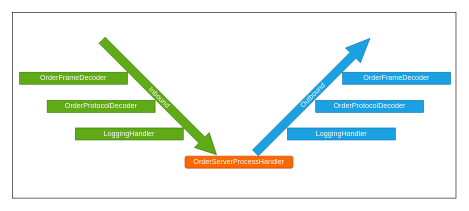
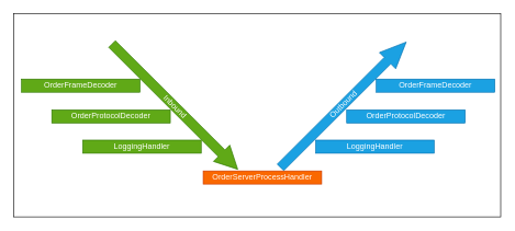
  <mxCell id="0" />
  <mxCell id="1" parent="0" />
  <mxCell id="2" value="" style="rounded=0;whiteSpace=wrap;html=1;align=center;" vertex="1" parent="1"><mxGeometry x="20" y="20" width="740" height="310" as="geometry" /></mxCell>
- <mxCell id="3" value="OrderServerProcessHandler" style="whiteSpace=wrap;html=1;align=center;fillColor=#fa6800;strokeColor=#C73500;fontColor=#ffffff;rounded=1;" vertex="1" parent="1"><mxGeometry x="308" y="260" width="180" height="20" as="geometry" /></mxCell>
+ <mxCell id="3" value="OrderServerProcessHandler" style="rounded=0;whiteSpace=wrap;html=1;align=center;fillColor=#fa6800;strokeColor=#C73500;fontColor=#ffffff;" vertex="1" parent="1"><mxGeometry x="308" y="260" width="180" height="20" as="geometry" /></mxCell>
  <mxCell id="4" value="Inbound" style="html=1;shadow=0;dashed=0;align=center;verticalAlign=middle;shape=mxgraph.arrows2.arrow;dy=0.59;dx=34.65;notch=0;rotation=45;fillColor=#60a917;strokeColor=#2D7600;fontColor=#ffffff;" vertex="1" parent="1"><mxGeometry x="130" y="144.58" width="270" height="35" as="geometry" /></mxCell>
  <mxCell id="5" value="Outbound" style="html=1;shadow=0;dashed=0;align=center;verticalAlign=middle;shape=mxgraph.arrows2.arrow;dy=0.6;dx=40;notch=0;rotation=-45;fillColor=#1ba1e2;strokeColor=#006EAF;fontColor=#ffffff;" vertex="1" parent="1"><mxGeometry x="385.92" y="141.58" width="270" height="35" as="geometry" /></mxCell>
  <mxCell id="6" value="OrderFrameDecoder" style="rounded=0;whiteSpace=wrap;html=1;align=center;fillColor=#60a917;strokeColor=#2D7600;fontColor=#ffffff;" vertex="1" parent="1"><mxGeometry x="32" y="120" width="180" height="20" as="geometry" /></mxCell>
  <mxCell id="7" value="OrderProtocolDecoder" style="rounded=0;whiteSpace=wrap;html=1;align=center;fillColor=#60a917;strokeColor=#2D7600;fontColor=#ffffff;" vertex="1" parent="1"><mxGeometry x="78" y="167" width="180" height="20" as="geometry" /></mxCell>
  <mxCell id="8" value="LoggingHandler" style="rounded=0;whiteSpace=wrap;html=1;align=center;fillColor=#60a917;strokeColor=#2D7600;fontColor=#ffffff;" vertex="1" parent="1"><mxGeometry x="125" y="213" width="180" height="20" as="geometry" /></mxCell>
  <mxCell id="9" value="OrderFrameDecoder" style="rounded=0;whiteSpace=wrap;html=1;align=center;fillColor=#1ba1e2;strokeColor=#006EAF;fontColor=#ffffff;" vertex="1" parent="1"><mxGeometry x="571" y="120" width="180" height="20" as="geometry" /></mxCell>
  <mxCell id="10" value="OrderProtocolDecoder" style="rounded=0;whiteSpace=wrap;html=1;align=center;fillColor=#1ba1e2;strokeColor=#006EAF;fontColor=#ffffff;" vertex="1" parent="1"><mxGeometry x="526" y="167" width="180" height="20" as="geometry" /></mxCell>
  <mxCell id="11" value="LoggingHandler" style="rounded=0;whiteSpace=wrap;html=1;align=center;fillColor=#1ba1e2;strokeColor=#006EAF;fontColor=#ffffff;" vertex="1" parent="1"><mxGeometry x="478.92" y="213" width="180" height="20" as="geometry" /></mxCell>
